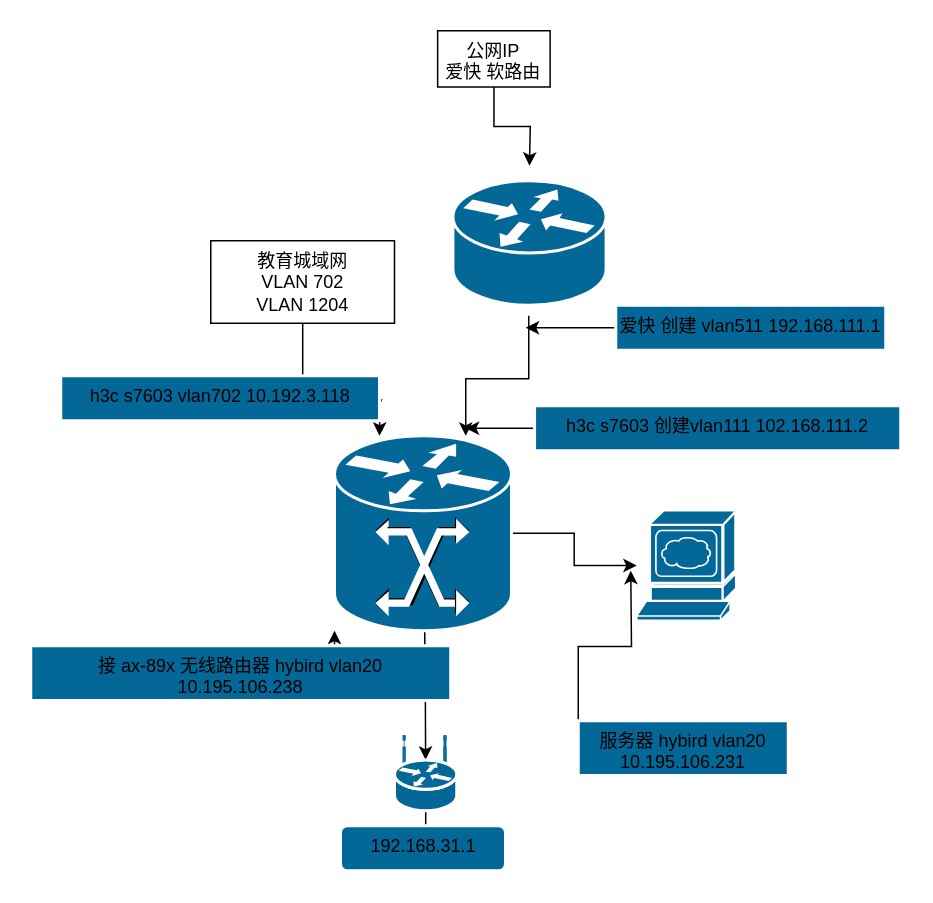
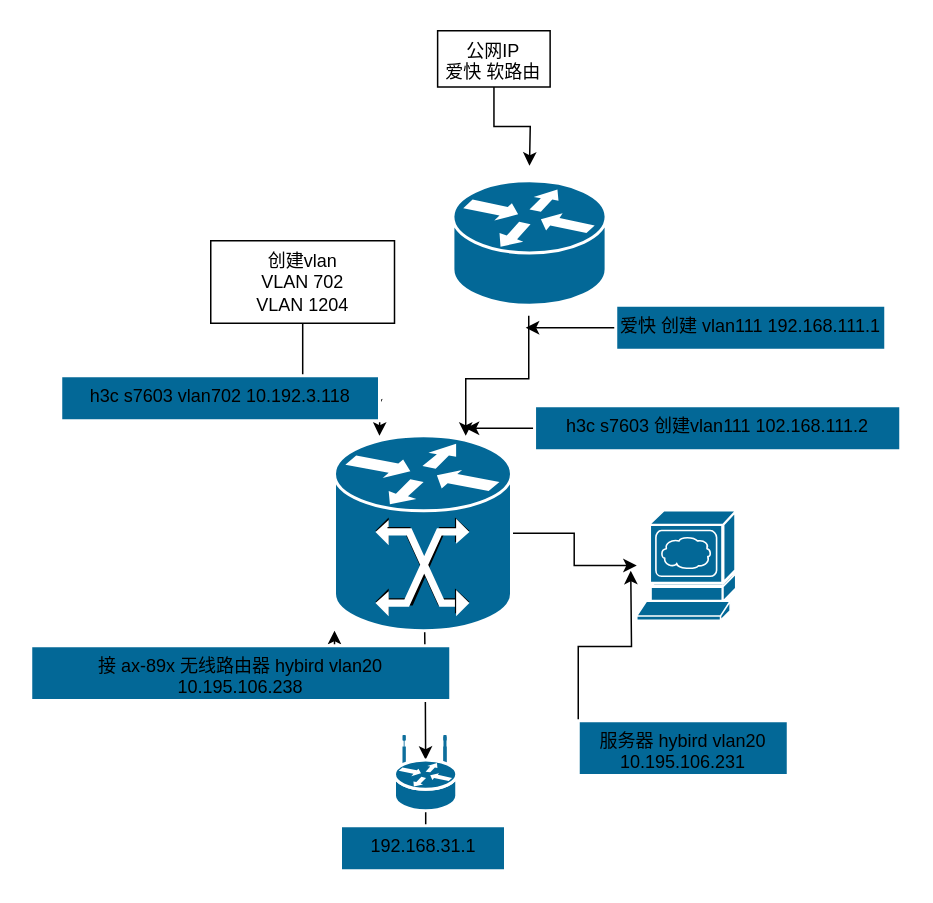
  <mxCell id="0" />
  <mxCell id="1" parent="0" />
  <mxCell id="2" style="edgeStyle=orthogonalEdgeStyle;rounded=0;orthogonalLoop=1;jettySize=auto;html=1;entryX=0.5;entryY=0.32;entryDx=0;entryDy=0;entryPerimeter=0;" parent="1" target="18" edge="1"><mxGeometry relative="1" as="geometry"><mxPoint x="282.5" y="480" as="targetPoint" /><mxPoint x="282.5" y="410" as="sourcePoint" /></mxGeometry></mxCell>
  <mxCell id="3" value="" style="edgeStyle=orthogonalEdgeStyle;rounded=0;orthogonalLoop=1;jettySize=auto;html=1;" parent="1" edge="1"><mxGeometry relative="1" as="geometry"><mxPoint x="352" y="210" as="sourcePoint" /><mxPoint x="310" y="290" as="targetPoint" /><Array as="points"><mxPoint x="352" y="252" /><mxPoint x="310" y="252" /></Array></mxGeometry></mxCell>
  <mxCell id="4" style="edgeStyle=orthogonalEdgeStyle;rounded=0;orthogonalLoop=1;jettySize=auto;html=1;entryX=0.5;entryY=0;entryDx=0;entryDy=0;entryPerimeter=0;" parent="1" source="5" edge="1"><mxGeometry relative="1" as="geometry"><mxPoint x="352.5" y="110" as="targetPoint" /></mxGeometry></mxCell>
  <mxCell id="5" value="公网IP&lt;br&gt;爱快 软路由" style="whiteSpace=wrap;html=1;verticalAlign=top;" parent="1" vertex="1"><mxGeometry x="291.25" y="20" width="75" height="37.5" as="geometry" /></mxCell>
  <mxCell id="6" style="edgeStyle=orthogonalEdgeStyle;rounded=0;orthogonalLoop=1;jettySize=auto;html=1;entryX=0.25;entryY=0;entryDx=0;entryDy=0;entryPerimeter=0;" parent="1" source="7" edge="1"><mxGeometry relative="1" as="geometry"><mxPoint x="252.5" y="290" as="targetPoint" /></mxGeometry></mxCell>
- <mxCell id="7" value="教育城域网&lt;br&gt;VLAN 702&lt;br&gt;VLAN 1204" style="whiteSpace=wrap;html=1;verticalAlign=top;" parent="1" vertex="1"><mxGeometry x="140" y="160" width="122.5" height="55" as="geometry" /></mxCell>
+ <mxCell id="7" value="创建vlan&lt;br&gt;VLAN 702&lt;br&gt;VLAN 1204" style="whiteSpace=wrap;html=1;verticalAlign=top;" parent="1" vertex="1"><mxGeometry x="140" y="160" width="122.5" height="55" as="geometry" /></mxCell>
  <mxCell id="8" value="" style="shape=mxgraph.cisco.servers.www_server;html=1;pointerEvents=1;dashed=0;fillColor=#036897;strokeColor=#ffffff;strokeWidth=2;verticalLabelPosition=bottom;verticalAlign=top;align=center;outlineConnect=0;" parent="1" vertex="1"><mxGeometry x="424" y="340" width="66" height="73" as="geometry" /></mxCell>
  <mxCell id="9" style="edgeStyle=orthogonalEdgeStyle;rounded=0;orthogonalLoop=1;jettySize=auto;html=1;exitX=0;exitY=0;exitDx=0;exitDy=0;" parent="1" source="10" edge="1"><mxGeometry relative="1" as="geometry"><mxPoint x="420" y="380" as="targetPoint" /></mxGeometry></mxCell>
  <mxCell id="10" value="服务器 hybird vlan20&lt;br&gt;10.195.106.231" style="whiteSpace=wrap;html=1;dashed=0;verticalAlign=top;strokeColor=#ffffff;strokeWidth=2;fillColor=#036897;" parent="1" vertex="1"><mxGeometry x="385" y="480" width="140" height="36.5" as="geometry" /></mxCell>
  <mxCell id="11" style="edgeStyle=orthogonalEdgeStyle;rounded=0;orthogonalLoop=1;jettySize=auto;html=1;" parent="1" source="12" edge="1"><mxGeometry relative="1" as="geometry"><mxPoint x="350" y="218" as="targetPoint" /></mxGeometry></mxCell>
- <mxCell id="12" value="爱快 创建 vlan511 192.168.111.1" style="whiteSpace=wrap;html=1;dashed=0;verticalAlign=top;strokeColor=#ffffff;strokeWidth=2;fillColor=#036897;" parent="1" vertex="1"><mxGeometry x="410" y="203" width="180" height="30" as="geometry" /></mxCell>
+ <mxCell id="12" value="爱快 创建 vlan111 192.168.111.1" style="whiteSpace=wrap;html=1;dashed=0;verticalAlign=top;strokeColor=#ffffff;strokeWidth=2;fillColor=#036897;" parent="1" vertex="1"><mxGeometry x="410" y="203" width="180" height="30" as="geometry" /></mxCell>
  <mxCell id="13" style="edgeStyle=orthogonalEdgeStyle;rounded=0;orthogonalLoop=1;jettySize=auto;html=1;" parent="1" source="14" edge="1"><mxGeometry relative="1" as="geometry"><mxPoint x="310" y="285" as="targetPoint" /></mxGeometry></mxCell>
  <mxCell id="14" value="h3c s7603 创建vlan111 102.168.111.2" style="whiteSpace=wrap;html=1;dashed=0;verticalAlign=top;strokeColor=#ffffff;strokeWidth=2;fillColor=#036897;" parent="1" vertex="1"><mxGeometry x="355.87" y="270" width="244.13" height="30" as="geometry" /></mxCell>
  <mxCell id="15" style="edgeStyle=orthogonalEdgeStyle;rounded=0;orthogonalLoop=1;jettySize=auto;html=1;exitX=1;exitY=0.5;exitDx=0;exitDy=0;" parent="1" source="16" edge="1"><mxGeometry relative="1" as="geometry"><mxPoint x="250" y="274.588" as="targetPoint" /></mxGeometry></mxCell>
  <mxCell id="16" value="h3c s7603 vlan702 10.192.3.118" style="whiteSpace=wrap;html=1;dashed=0;verticalAlign=top;strokeColor=#ffffff;strokeWidth=2;fillColor=#036897;" parent="1" vertex="1"><mxGeometry x="40" y="250" width="212.5" height="30" as="geometry" /></mxCell>
  <mxCell id="17" value="" style="edgeStyle=orthogonalEdgeStyle;rounded=0;orthogonalLoop=1;jettySize=auto;html=1;" parent="1" source="18" target="24" edge="1"><mxGeometry relative="1" as="geometry" /></mxCell>
  <mxCell id="18" value="" style="shape=mxgraph.cisco.routers.wireless_router;html=1;pointerEvents=1;dashed=0;fillColor=#036897;strokeColor=#ffffff;strokeWidth=2;verticalLabelPosition=bottom;verticalAlign=top;align=center;outlineConnect=0;" parent="1" vertex="1"><mxGeometry x="262.5" y="490" width="41.5" height="50" as="geometry" /></mxCell>
  <mxCell id="19" value="" style="edgeStyle=orthogonalEdgeStyle;rounded=0;orthogonalLoop=1;jettySize=auto;html=1;" parent="1" source="20" target="22" edge="1"><mxGeometry relative="1" as="geometry"><Array as="points"><mxPoint x="70" y="440" /><mxPoint x="282" y="440" /></Array></mxGeometry></mxCell>
  <mxCell id="20" value="接 ax-89x 无线路由器 hybird vlan20&lt;br&gt;10.195.106.238" style="whiteSpace=wrap;html=1;dashed=0;verticalAlign=top;strokeColor=#ffffff;strokeWidth=2;fillColor=#036897;" parent="1" vertex="1"><mxGeometry x="20" y="430" width="280" height="36.5" as="geometry" /></mxCell>
  <mxCell id="21" value="" style="edgeStyle=orthogonalEdgeStyle;rounded=0;orthogonalLoop=1;jettySize=auto;html=1;" parent="1" source="22" target="8" edge="1"><mxGeometry relative="1" as="geometry" /></mxCell>
  <mxCell id="22" value="" style="shape=mxgraph.cisco.switches.mgx_8000_multiservice_switch;html=1;pointerEvents=1;dashed=0;fillColor=#036897;strokeColor=#ffffff;strokeWidth=2;verticalLabelPosition=bottom;verticalAlign=top;align=center;outlineConnect=0;" parent="1" vertex="1"><mxGeometry x="222.5" y="290" width="118" height="130" as="geometry" /></mxCell>
  <mxCell id="23" value="" style="shape=mxgraph.cisco.routers.router;html=1;pointerEvents=1;dashed=0;fillColor=#036897;strokeColor=#ffffff;strokeWidth=2;verticalLabelPosition=bottom;verticalAlign=top;align=center;outlineConnect=0;" parent="1" vertex="1"><mxGeometry x="301.44" y="120" width="102.13" height="83" as="geometry" /></mxCell>
- <mxCell id="24" value="192.168.31.1" style="whiteSpace=wrap;html=1;dashed=0;verticalAlign=top;strokeColor=#ffffff;strokeWidth=2;fillColor=#036897;rounded=1;" parent="1" vertex="1"><mxGeometry x="226.5" y="550" width="110" height="30" as="geometry" /></mxCell>
+ <mxCell id="24" value="192.168.31.1" style="whiteSpace=wrap;html=1;dashed=0;verticalAlign=top;strokeColor=#ffffff;strokeWidth=2;fillColor=#036897;" parent="1" vertex="1"><mxGeometry x="226.5" y="550" width="110" height="30" as="geometry" /></mxCell>
